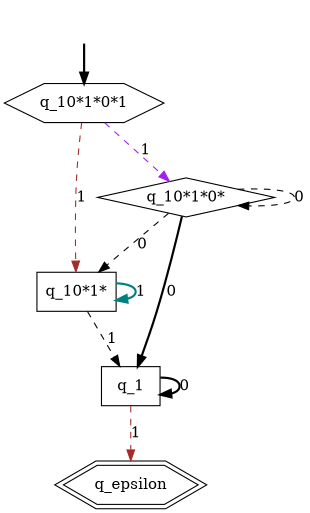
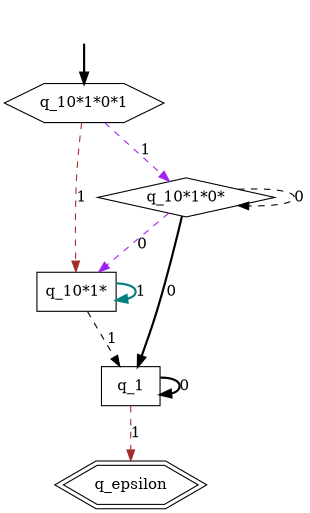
  digraph {
    rankdir=TB
    node [shape=hexagon]
    edge [color=black style=dashed]
    n1 [label=q_epsilon peripheries=2]
    n2 [label=q_1 shape=box]
    n3 [label="q_10*1*" shape=box]
    n4 [label="q_10*1*0*" shape=diamond]
    n5 [label="q_10*1*0*1"]
    start4 [style=invis shape=""]
    n2 -> n1 [color=brown label=1]
    n2 -> n2 [label=0 style=bold]
    n3 -> n2 [label=1]
    n3 -> n3 [color=teal label=1 style=bold]
    n4 -> n2 [label=0 style=bold]
-   n4 -> n3 [label=0]
+   n4 -> n3 [color=purple label=0]
    n4 -> n4 [label=0]
    n5 -> n3 [color=brown label=1]
    n5 -> n4 [color=purple label=1]
    start4 -> n5 [style=bold]
  }
